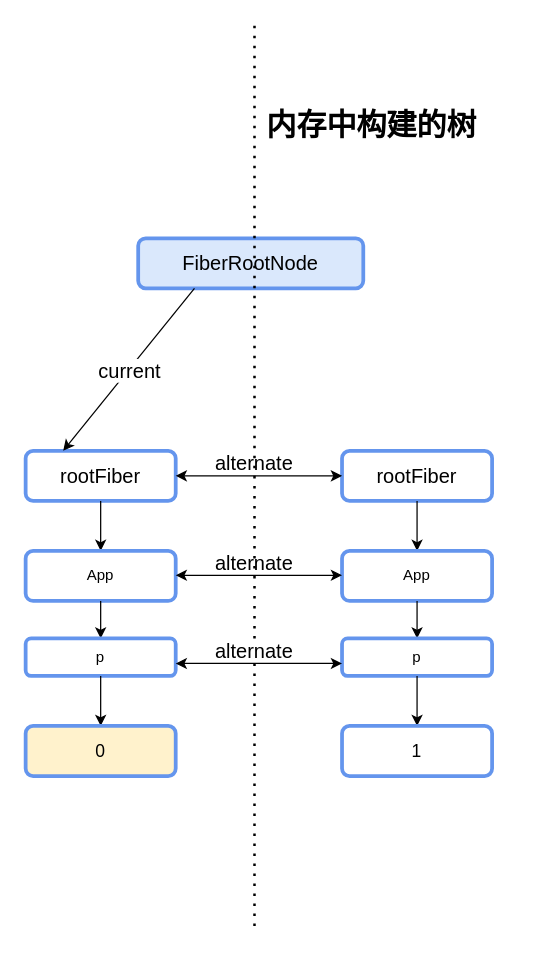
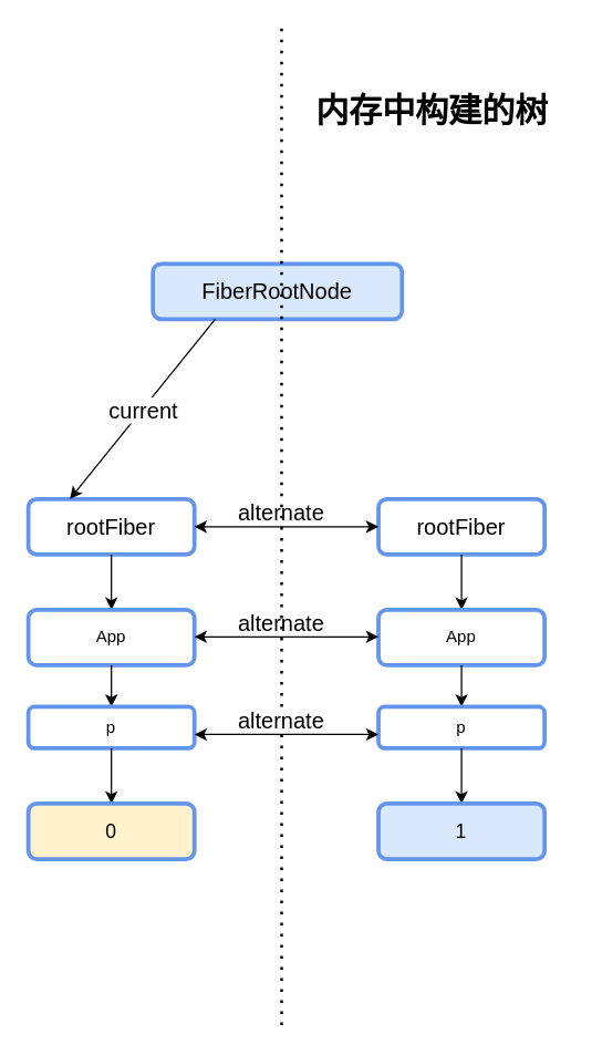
  <mxCell id="0" />
  <mxCell id="1" parent="0" />
  <mxCell id="2" value="&lt;font style=&quot;font-size: 16px&quot;&gt;FiberRootNode&lt;/font&gt;" style="rounded=1;whiteSpace=wrap;html=1;strokeWidth=3;strokeColor=#6495ED;fillColor=#dae8fc;" vertex="1" parent="1"><mxGeometry x="110" y="190" width="180" height="40" as="geometry" /></mxCell>
  <mxCell id="3" value="&lt;font style=&quot;font-size: 16px&quot;&gt;rootFiber&lt;/font&gt;" style="rounded=1;whiteSpace=wrap;html=1;strokeWidth=3;strokeColor=#6495ED;" vertex="1" parent="1"><mxGeometry x="20" y="360" width="120" height="40" as="geometry" /></mxCell>
  <mxCell id="4" value="" style="endArrow=classic;html=1;exitX=0.25;exitY=1;exitDx=0;exitDy=0;entryX=0.25;entryY=0;entryDx=0;entryDy=0;" edge="1" parent="1" source="2" target="3"><mxGeometry relative="1" as="geometry"><mxPoint x="60" y="470" as="sourcePoint" /><mxPoint x="160" y="470" as="targetPoint" /><Array as="points" /></mxGeometry></mxCell>
  <mxCell id="5" value="&lt;font style=&quot;font-size: 16px&quot;&gt;current&lt;/font&gt;" style="edgeLabel;resizable=0;html=1;align=center;verticalAlign=middle;" connectable="0" vertex="1" parent="4"><mxGeometry relative="1" as="geometry" /></mxCell>
  <mxCell id="6" value="" style="endArrow=none;dashed=1;html=1;dashPattern=1 3;strokeWidth=2;" edge="1" parent="1" source="26"><mxGeometry width="50" height="50" relative="1" as="geometry"><mxPoint x="213" y="740" as="sourcePoint" /><mxPoint x="203" y="20" as="targetPoint" /></mxGeometry></mxCell>
- <mxCell id="7" value="&lt;h1&gt;内存中构建的树&lt;/h1&gt;" style="text;html=1;strokeColor=none;fillColor=none;spacing=5;spacingTop=-20;whiteSpace=wrap;overflow=hidden;rounded=0;" vertex="1" parent="1"><mxGeometry x="208" y="80" width="190" height="50" as="geometry" /></mxCell>
+ <mxCell id="7" value="&lt;h1&gt;内存中构建的树&lt;/h1&gt;" style="text;html=1;strokeColor=none;fillColor=none;spacing=5;spacingTop=-20;whiteSpace=wrap;overflow=hidden;rounded=0;" vertex="1" parent="1"><mxGeometry x="223" y="60" width="190" height="50" as="geometry" /></mxCell>
  <mxCell id="8" value="" style="endArrow=classic;html=1;exitX=0.5;exitY=1;exitDx=0;exitDy=0;" edge="1" parent="1" source="3" target="9"><mxGeometry width="50" height="50" relative="1" as="geometry"><mxPoint x="80" y="410" as="sourcePoint" /><mxPoint x="80" y="530" as="targetPoint" /></mxGeometry></mxCell>
  <mxCell id="9" value="App" style="rounded=1;whiteSpace=wrap;html=1;strokeColor=#6495ED;strokeWidth=3;" vertex="1" parent="1"><mxGeometry x="20" y="440" width="120" height="40" as="geometry" /></mxCell>
  <mxCell id="10" value="" style="endArrow=classic;html=1;exitX=0.5;exitY=1;exitDx=0;exitDy=0;" edge="1" parent="1" source="9" target="11"><mxGeometry width="50" height="50" relative="1" as="geometry"><mxPoint x="-80" y="410" as="sourcePoint" /><mxPoint x="80" y="530" as="targetPoint" /></mxGeometry></mxCell>
  <mxCell id="11" value="p" style="rounded=1;whiteSpace=wrap;html=1;strokeWidth=3;strokeColor=#6495ED;" vertex="1" parent="1"><mxGeometry x="20" y="510" width="120" height="30" as="geometry" /></mxCell>
  <mxCell id="12" value="" style="endArrow=classic;html=1;exitX=0.5;exitY=1;exitDx=0;exitDy=0;" edge="1" parent="1" source="11" target="13"><mxGeometry width="50" height="50" relative="1" as="geometry"><mxPoint x="-80" y="410" as="sourcePoint" /><mxPoint x="80" y="570" as="targetPoint" /></mxGeometry></mxCell>
  <mxCell id="13" value="&lt;font style=&quot;font-size: 14px&quot;&gt;0&lt;/font&gt;" style="rounded=1;whiteSpace=wrap;html=1;strokeWidth=3;strokeColor=#6495ED;fillColor=#fff2cc;" vertex="1" parent="1"><mxGeometry x="20" y="580" width="120" height="40" as="geometry" /></mxCell>
  <mxCell id="14" value="&lt;font style=&quot;font-size: 16px&quot;&gt;rootFiber&lt;/font&gt;" style="rounded=1;whiteSpace=wrap;html=1;strokeWidth=3;strokeColor=#6495ED;" vertex="1" parent="1"><mxGeometry x="273" y="360" width="120" height="40" as="geometry" /></mxCell>
  <mxCell id="15" value="" style="endArrow=classic;html=1;exitX=0.5;exitY=1;exitDx=0;exitDy=0;" edge="1" parent="1" source="14" target="16"><mxGeometry width="50" height="50" relative="1" as="geometry"><mxPoint x="333" y="410" as="sourcePoint" /><mxPoint x="333" y="530" as="targetPoint" /></mxGeometry></mxCell>
  <mxCell id="16" value="App" style="rounded=1;whiteSpace=wrap;html=1;strokeColor=#6495ED;strokeWidth=3;" vertex="1" parent="1"><mxGeometry x="273" y="440" width="120" height="40" as="geometry" /></mxCell>
  <mxCell id="17" value="" style="endArrow=classic;html=1;exitX=0.5;exitY=1;exitDx=0;exitDy=0;" edge="1" parent="1" source="16" target="18"><mxGeometry width="50" height="50" relative="1" as="geometry"><mxPoint x="173" y="410" as="sourcePoint" /><mxPoint x="333" y="530" as="targetPoint" /></mxGeometry></mxCell>
  <mxCell id="18" value="p" style="rounded=1;whiteSpace=wrap;html=1;strokeWidth=3;strokeColor=#6495ED;" vertex="1" parent="1"><mxGeometry x="273" y="510" width="120" height="30" as="geometry" /></mxCell>
  <mxCell id="19" value="" style="endArrow=classic;html=1;exitX=0.5;exitY=1;exitDx=0;exitDy=0;" edge="1" parent="1" source="18" target="20"><mxGeometry width="50" height="50" relative="1" as="geometry"><mxPoint x="173" y="410" as="sourcePoint" /><mxPoint x="333" y="570" as="targetPoint" /></mxGeometry></mxCell>
- <mxCell id="20" value="&lt;span style=&quot;font-size: 14px&quot;&gt;1&lt;/span&gt;" style="rounded=1;whiteSpace=wrap;html=1;strokeWidth=3;strokeColor=#6495ED;" vertex="1" parent="1"><mxGeometry x="273" y="580" width="120" height="40" as="geometry" /></mxCell>
+ <mxCell id="20" value="&lt;span style=&quot;font-size: 14px&quot;&gt;1&lt;/span&gt;" style="rounded=1;whiteSpace=wrap;html=1;strokeWidth=3;strokeColor=#6495ED;fillColor=#dae8fc;" vertex="1" parent="1"><mxGeometry x="273" y="580" width="120" height="40" as="geometry" /></mxCell>
  <mxCell id="21" value="" style="endArrow=classic;startArrow=classic;html=1;entryX=0;entryY=0.5;entryDx=0;entryDy=0;exitX=1;exitY=0.5;exitDx=0;exitDy=0;" edge="1" parent="1" source="3" target="14"><mxGeometry width="50" height="50" relative="1" as="geometry"><mxPoint x="23" y="410" as="sourcePoint" /><mxPoint x="73" y="360" as="targetPoint" /></mxGeometry></mxCell>
  <mxCell id="22" value="&lt;font style=&quot;font-size: 16px&quot;&gt;alternate&lt;/font&gt;" style="text;html=1;strokeColor=none;fillColor=none;align=center;verticalAlign=middle;whiteSpace=wrap;rounded=0;" vertex="1" parent="1"><mxGeometry x="183" y="360" width="40" height="20" as="geometry" /></mxCell>
  <mxCell id="23" value="" style="endArrow=classic;startArrow=classic;html=1;entryX=0;entryY=0.5;entryDx=0;entryDy=0;exitX=1;exitY=0.5;exitDx=0;exitDy=0;" edge="1" parent="1"><mxGeometry width="50" height="50" relative="1" as="geometry"><mxPoint x="140" y="459.5" as="sourcePoint" /><mxPoint x="273" y="459.5" as="targetPoint" /></mxGeometry></mxCell>
  <mxCell id="24" value="&lt;font style=&quot;font-size: 16px&quot;&gt;alternate&lt;/font&gt;" style="text;html=1;strokeColor=none;fillColor=none;align=center;verticalAlign=middle;whiteSpace=wrap;rounded=0;" vertex="1" parent="1"><mxGeometry x="183" y="440" width="40" height="20" as="geometry" /></mxCell>
  <mxCell id="25" value="" style="endArrow=classic;startArrow=classic;html=1;entryX=0;entryY=0.5;entryDx=0;entryDy=0;exitX=1;exitY=0.5;exitDx=0;exitDy=0;" edge="1" parent="1"><mxGeometry width="50" height="50" relative="1" as="geometry"><mxPoint x="140" y="530" as="sourcePoint" /><mxPoint x="273" y="530" as="targetPoint" /></mxGeometry></mxCell>
  <mxCell id="26" value="&lt;font style=&quot;font-size: 16px&quot;&gt;alternate&lt;/font&gt;" style="text;html=1;strokeColor=none;fillColor=none;align=center;verticalAlign=middle;whiteSpace=wrap;rounded=0;" vertex="1" parent="1"><mxGeometry x="183" y="510" width="40" height="20" as="geometry" /></mxCell>
  <mxCell id="27" value="" style="endArrow=none;dashed=1;html=1;dashPattern=1 3;strokeWidth=2;" edge="1" parent="1" target="26"><mxGeometry width="50" height="50" relative="1" as="geometry"><mxPoint x="203" y="740" as="sourcePoint" /><mxPoint x="213" y="20" as="targetPoint" /></mxGeometry></mxCell>
